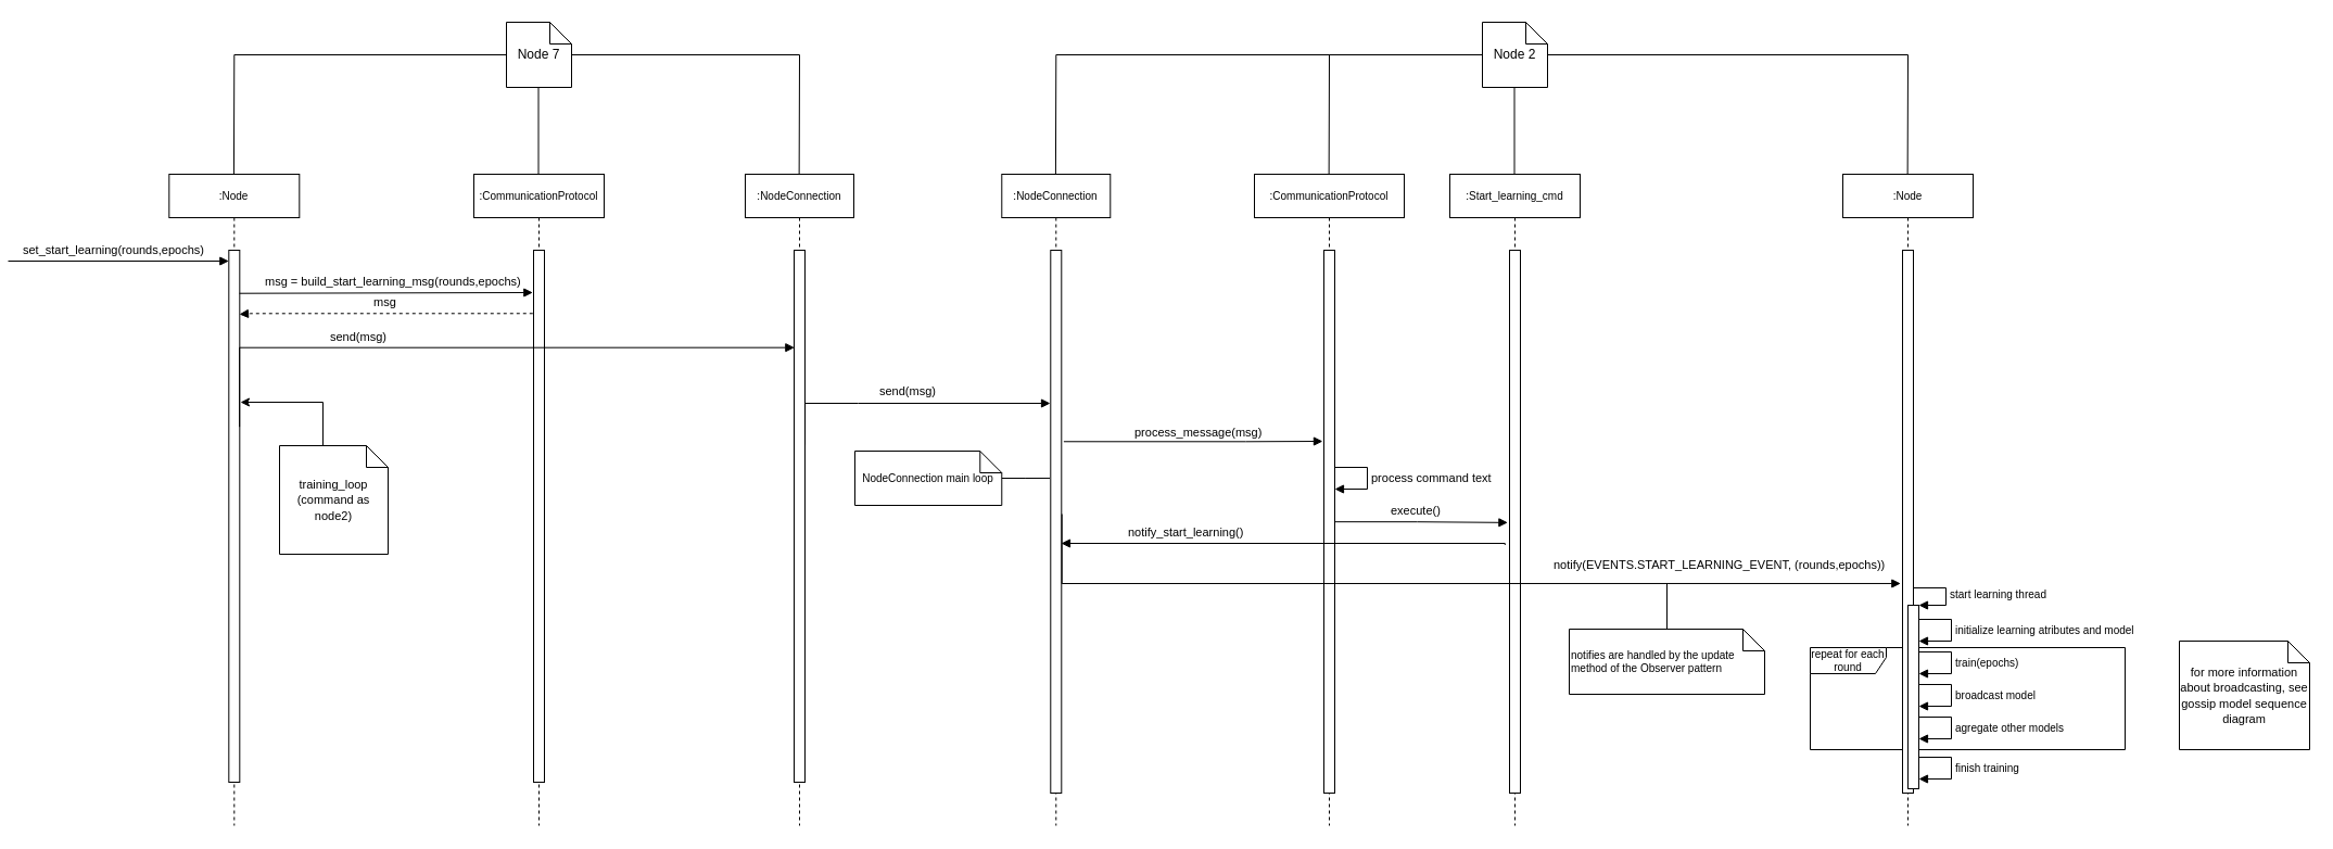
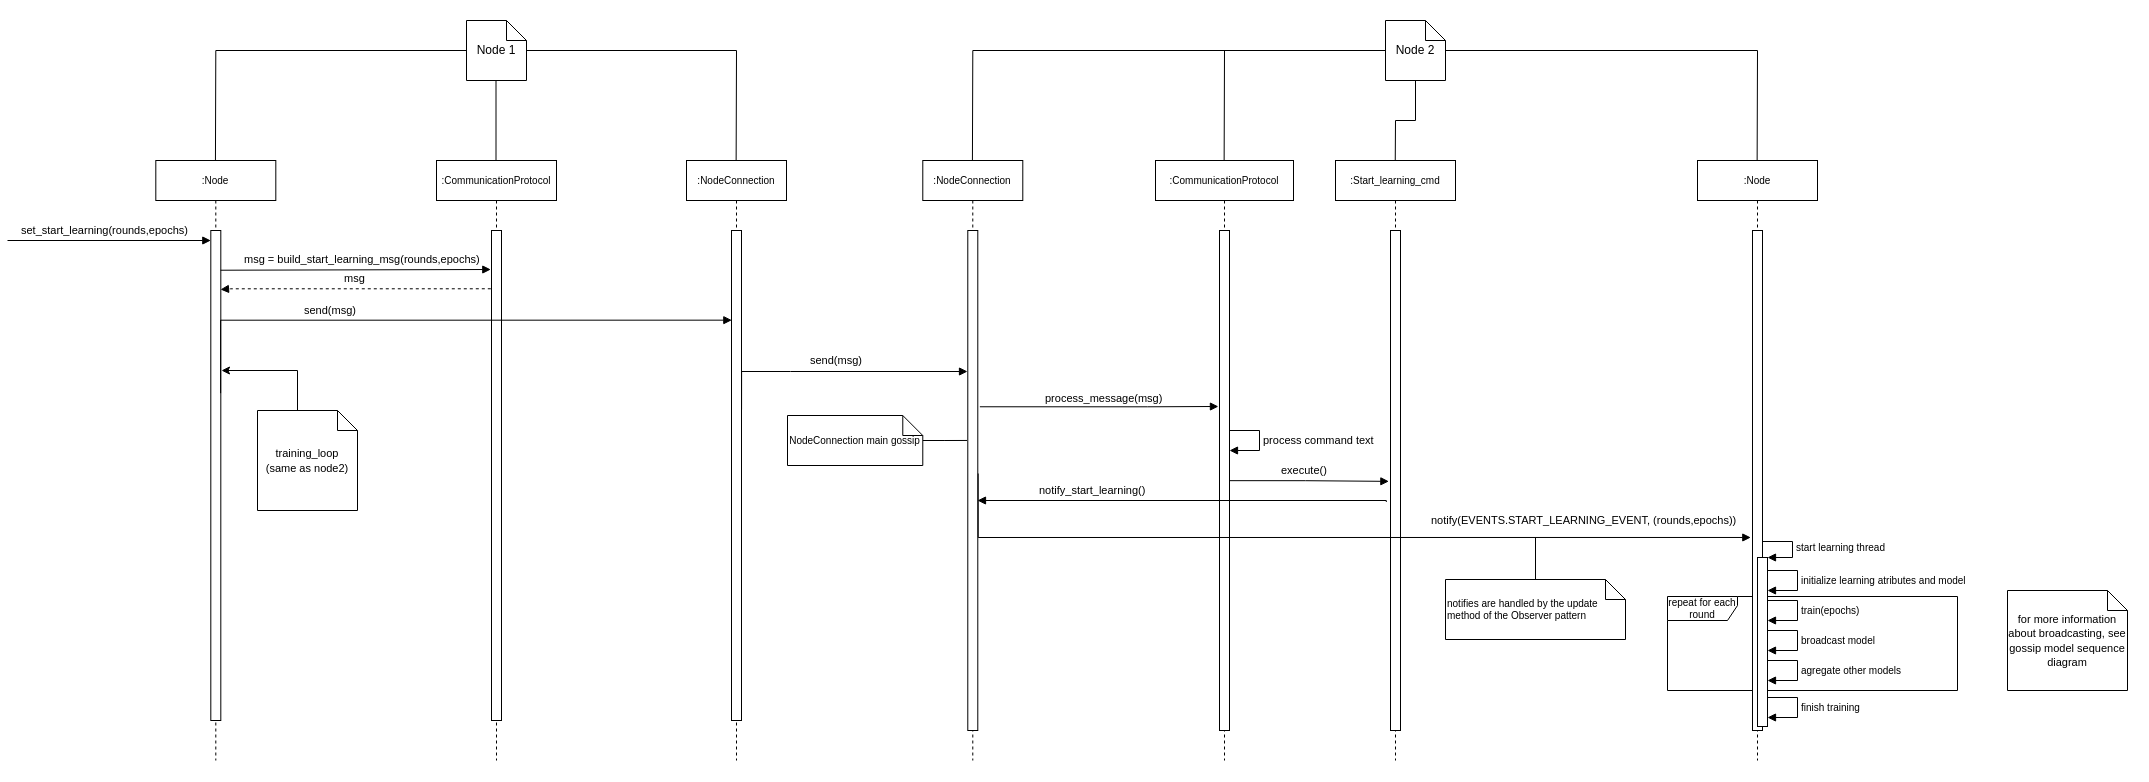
  <mxCell id="0" />
  <mxCell id="1" parent="0" />
  <mxCell id="2" style="edgeStyle=orthogonalEdgeStyle;rounded=0;orthogonalLoop=1;jettySize=auto;html=1;entryX=-0.078;entryY=0.486;entryDx=0;entryDy=0;entryPerimeter=0;endArrow=none;endFill=0;" parent="1" source="3" edge="1"><mxGeometry relative="1" as="geometry"><mxPoint x="831.51" y="439.96" as="targetPoint" /></mxGeometry></mxCell>
- <mxCell id="3" value="&lt;font style=&quot;font-size: 10px;&quot;&gt;NodeConnection main loop&lt;/font&gt;" style="shape=note;size=20;whiteSpace=wrap;html=1;" parent="1" vertex="1"><mxGeometry x="652" y="415" width="135.29" height="50" as="geometry" /></mxCell>
+ <mxCell id="3" value="&lt;font style=&quot;font-size: 10px;&quot;&gt;NodeConnection main gossip&lt;/font&gt;" style="shape=note;size=20;whiteSpace=wrap;html=1;" parent="1" vertex="1"><mxGeometry x="652" y="415" width="135.29" height="50" as="geometry" /></mxCell>
  <mxCell id="4" value="process_message(msg)" style="edgeStyle=orthogonalEdgeStyle;html=1;align=left;spacingLeft=2;endArrow=block;rounded=0;exitX=1.209;exitY=0.173;exitDx=0;exitDy=0;exitPerimeter=0;entryX=-0.108;entryY=0.376;entryDx=0;entryDy=0;entryPerimeter=0;" parent="1" edge="1"><mxGeometry x="-0.481" y="8" relative="1" as="geometry"><mxPoint x="844.38" y="406.28" as="sourcePoint" /><Array as="points"><mxPoint x="1012" y="406" /></Array><mxPoint x="1082.92" y="406" as="targetPoint" /><mxPoint as="offset" /></mxGeometry></mxCell>
  <mxCell id="5" value="execute()" style="edgeStyle=orthogonalEdgeStyle;html=1;align=left;spacingLeft=2;endArrow=block;rounded=0;exitX=1.161;exitY=0.306;exitDx=0;exitDy=0;exitPerimeter=0;entryX=-0.063;entryY=0.308;entryDx=0;entryDy=0;entryPerimeter=0;" parent="1" edge="1"><mxGeometry x="-0.328" y="10" relative="1" as="geometry"><mxPoint x="1085.61" y="480.16" as="sourcePoint" /><Array as="points"><mxPoint x="1170" y="480" /><mxPoint x="1253" y="481" /></Array><mxPoint x="1253.37" y="480.88" as="targetPoint" /><mxPoint as="offset" /></mxGeometry></mxCell>
  <mxCell id="6" style="edgeStyle=orthogonalEdgeStyle;rounded=0;orthogonalLoop=1;jettySize=auto;html=1;fontSize=10;endArrow=none;endFill=0;" parent="1" source="7" edge="1"><mxGeometry relative="1" as="geometry"><mxPoint x="1400" y="537" as="targetPoint" /></mxGeometry></mxCell>
  <mxCell id="7" value="notifies are handled by the update method of the Observer pattern" style="shape=note;size=20;whiteSpace=wrap;html=1;fontSize=10;align=left;" parent="1" vertex="1"><mxGeometry x="1310" y="579" width="180" height="60" as="geometry" /></mxCell>
  <mxCell id="8" value="repeat for each round" style="shape=umlFrame;whiteSpace=wrap;html=1;fontSize=10;width=70;height=24;" parent="1" vertex="1"><mxGeometry x="1532" y="596" width="290" height="94" as="geometry" /></mxCell>
  <mxCell id="9" style="edgeStyle=orthogonalEdgeStyle;rounded=0;orthogonalLoop=1;jettySize=auto;html=1;" edge="1" parent="1" source="13" target="14"><mxGeometry relative="1" as="geometry"><mxPoint x="912" y="230" as="targetPoint" /></mxGeometry></mxCell>
  <mxCell id="10" style="edgeStyle=orthogonalEdgeStyle;rounded=0;orthogonalLoop=1;jettySize=auto;html=1;" edge="1" parent="1" source="13" target="18"><mxGeometry relative="1" as="geometry" /></mxCell>
  <mxCell id="11" style="edgeStyle=orthogonalEdgeStyle;rounded=0;orthogonalLoop=1;jettySize=auto;html=1;" edge="1" parent="1" source="13" target="16"><mxGeometry relative="1" as="geometry" /></mxCell>
  <mxCell id="12" style="edgeStyle=orthogonalEdgeStyle;rounded=0;orthogonalLoop=1;jettySize=auto;html=1;" edge="1" parent="1" source="13" target="21"><mxGeometry relative="1" as="geometry" /></mxCell>
- <mxCell id="13" value="Node 2" style="shape=note;size=20;whiteSpace=wrap;html=1;" vertex="1" parent="1"><mxGeometry x="1230" y="20" width="60" height="60" as="geometry" /></mxCell>
+ <mxCell id="13" value="Node 2" style="shape=note;size=20;whiteSpace=wrap;html=1;" vertex="1" parent="1"><mxGeometry x="1250" y="20" width="60" height="60" as="geometry" /></mxCell>
  <mxCell id="14" value="&lt;font style=&quot;font-size: 10px;&quot;&gt;:NodeConnection&lt;/font&gt;" style="shape=umlLifeline;perimeter=lifelinePerimeter;whiteSpace=wrap;html=1;container=1;collapsible=0;recursiveResize=0;outlineConnect=0;fontSize=9;" parent="1" vertex="1"><mxGeometry x="787.29" y="160" width="100" height="600" as="geometry" /></mxCell>
  <mxCell id="15" value="" style="html=1;points=[];perimeter=orthogonalPerimeter;fontSize=10;" parent="14" vertex="1"><mxGeometry x="45" y="70" width="10" height="500" as="geometry" /></mxCell>
  <mxCell id="16" value="&lt;font style=&quot;font-size: 10px;&quot;&gt;:Start_learning_cmd&lt;/font&gt;" style="shape=umlLifeline;perimeter=lifelinePerimeter;whiteSpace=wrap;html=1;container=1;collapsible=0;recursiveResize=0;outlineConnect=0;fontSize=9;" parent="1" vertex="1"><mxGeometry x="1200" y="160" width="120" height="600" as="geometry" /></mxCell>
  <mxCell id="17" value="" style="html=1;points=[];perimeter=orthogonalPerimeter;fontSize=10;" parent="16" vertex="1"><mxGeometry x="55" y="70" width="10" height="500" as="geometry" /></mxCell>
  <mxCell id="18" value="&lt;font style=&quot;font-size: 10px;&quot;&gt;:CommunicationProtocol&lt;/font&gt;" style="shape=umlLifeline;perimeter=lifelinePerimeter;whiteSpace=wrap;html=1;container=1;collapsible=0;recursiveResize=0;outlineConnect=0;fontSize=9;" parent="1" vertex="1"><mxGeometry x="1020" y="160" width="138" height="600" as="geometry" /></mxCell>
  <mxCell id="19" value="" style="html=1;points=[];perimeter=orthogonalPerimeter;fontSize=10;" parent="18" vertex="1"><mxGeometry x="64" y="70" width="10" height="500" as="geometry" /></mxCell>
  <mxCell id="20" value="process command text" style="edgeStyle=orthogonalEdgeStyle;html=1;align=left;spacingLeft=2;endArrow=block;rounded=0;" parent="18" edge="1"><mxGeometry relative="1" as="geometry"><mxPoint x="74" y="270" as="sourcePoint" /><Array as="points"><mxPoint x="104" y="270" /></Array><mxPoint x="74" y="290" as="targetPoint" /></mxGeometry></mxCell>
  <mxCell id="21" value="&lt;font style=&quot;font-size: 10px;&quot;&gt;:Node&lt;/font&gt;" style="shape=umlLifeline;perimeter=lifelinePerimeter;whiteSpace=wrap;html=1;container=1;collapsible=0;recursiveResize=0;outlineConnect=0;fontSize=9;" parent="1" vertex="1"><mxGeometry x="1562" y="160" width="120" height="600" as="geometry" /></mxCell>
  <mxCell id="22" value="" style="html=1;points=[];perimeter=orthogonalPerimeter;fontSize=10;" parent="21" vertex="1"><mxGeometry x="55" y="70" width="10" height="500" as="geometry" /></mxCell>
  <mxCell id="23" value="" style="html=1;points=[];perimeter=orthogonalPerimeter;fontSize=10;" parent="21" vertex="1"><mxGeometry x="60" y="397" width="10" height="169" as="geometry" /></mxCell>
  <mxCell id="24" value="start learning thread" style="edgeStyle=orthogonalEdgeStyle;html=1;align=left;spacingLeft=2;endArrow=block;rounded=0;entryX=1;entryY=0;fontSize=10;" parent="21" target="23" edge="1"><mxGeometry relative="1" as="geometry"><mxPoint x="65" y="381" as="sourcePoint" /><Array as="points"><mxPoint x="95" y="381" /></Array></mxGeometry></mxCell>
  <mxCell id="25" value="initialize learning atributes and model" style="edgeStyle=orthogonalEdgeStyle;html=1;align=left;spacingLeft=2;endArrow=block;rounded=0;fontSize=10;" parent="21" edge="1"><mxGeometry relative="1" as="geometry"><mxPoint x="70" y="410" as="sourcePoint" /><Array as="points"><mxPoint x="100" y="410" /></Array><mxPoint x="70" y="430" as="targetPoint" /></mxGeometry></mxCell>
  <mxCell id="26" value="train(epochs)" style="edgeStyle=orthogonalEdgeStyle;html=1;align=left;spacingLeft=2;endArrow=block;rounded=0;fontSize=10;" parent="21" edge="1"><mxGeometry relative="1" as="geometry"><mxPoint x="70" y="440" as="sourcePoint" /><Array as="points"><mxPoint x="100" y="440" /></Array><mxPoint x="70" y="460" as="targetPoint" /></mxGeometry></mxCell>
  <mxCell id="27" value="broadcast model" style="edgeStyle=orthogonalEdgeStyle;html=1;align=left;spacingLeft=2;endArrow=block;rounded=0;fontSize=10;" parent="21" edge="1"><mxGeometry relative="1" as="geometry"><mxPoint x="70" y="470" as="sourcePoint" /><Array as="points"><mxPoint x="100" y="470" /></Array><mxPoint x="70" y="490" as="targetPoint" /></mxGeometry></mxCell>
  <mxCell id="28" value="agregate other models" style="edgeStyle=orthogonalEdgeStyle;html=1;align=left;spacingLeft=2;endArrow=block;rounded=0;fontSize=10;" parent="21" edge="1"><mxGeometry relative="1" as="geometry"><mxPoint x="70" y="500" as="sourcePoint" /><Array as="points"><mxPoint x="100" y="500" /></Array><mxPoint x="70" y="520" as="targetPoint" /></mxGeometry></mxCell>
  <mxCell id="29" value="finish training" style="edgeStyle=orthogonalEdgeStyle;html=1;align=left;spacingLeft=2;endArrow=block;rounded=0;fontSize=10;" parent="21" edge="1"><mxGeometry relative="1" as="geometry"><mxPoint x="70" y="537" as="sourcePoint" /><Array as="points"><mxPoint x="100" y="537" /></Array><mxPoint x="70" y="557" as="targetPoint" /></mxGeometry></mxCell>
  <mxCell id="30" style="edgeStyle=orthogonalEdgeStyle;rounded=0;orthogonalLoop=1;jettySize=auto;html=1;" edge="1" parent="1" source="33" target="41"><mxGeometry relative="1" as="geometry" /></mxCell>
  <mxCell id="31" style="edgeStyle=orthogonalEdgeStyle;rounded=0;orthogonalLoop=1;jettySize=auto;html=1;" edge="1" parent="1" source="33" target="37"><mxGeometry relative="1" as="geometry" /></mxCell>
  <mxCell id="32" style="edgeStyle=orthogonalEdgeStyle;rounded=0;orthogonalLoop=1;jettySize=auto;html=1;" edge="1" parent="1" source="33" target="34"><mxGeometry relative="1" as="geometry" /></mxCell>
- <mxCell id="33" value="Node 7" style="shape=note;size=20;whiteSpace=wrap;html=1;" vertex="1" parent="1"><mxGeometry x="331" y="20" width="60" height="60" as="geometry" /></mxCell>
+ <mxCell id="33" value="Node 1" style="shape=note;size=20;whiteSpace=wrap;html=1;" vertex="1" parent="1"><mxGeometry x="331" y="20" width="60" height="60" as="geometry" /></mxCell>
  <mxCell id="34" value="&lt;font style=&quot;font-size: 10px;&quot;&gt;:Node&lt;/font&gt;" style="shape=umlLifeline;perimeter=lifelinePerimeter;whiteSpace=wrap;html=1;container=1;collapsible=0;recursiveResize=0;outlineConnect=0;fontSize=9;" vertex="1" parent="1"><mxGeometry x="20.31" y="160" width="120" height="600" as="geometry" /></mxCell>
  <mxCell id="35" value="" style="html=1;points=[];perimeter=orthogonalPerimeter;fontSize=10;" vertex="1" parent="34"><mxGeometry x="55" y="70" width="10" height="490" as="geometry" /></mxCell>
  <mxCell id="36" value="set_start_learning(rounds,epochs)" style="edgeStyle=orthogonalEdgeStyle;html=1;align=left;spacingLeft=2;endArrow=block;rounded=0;entryX=0.002;entryY=0.448;entryDx=0;entryDy=0;entryPerimeter=0;" edge="1" parent="34"><mxGeometry x="-0.902" y="10" relative="1" as="geometry"><mxPoint x="-148.31" y="80" as="sourcePoint" /><Array as="points"><mxPoint x="-148" y="80" /><mxPoint x="-148" y="80" /></Array><mxPoint x="55.0" y="80.0" as="targetPoint" /><mxPoint as="offset" /></mxGeometry></mxCell>
  <mxCell id="37" value="&lt;font style=&quot;font-size: 10px;&quot;&gt;:CommunicationProtocol&lt;/font&gt;" style="shape=umlLifeline;perimeter=lifelinePerimeter;whiteSpace=wrap;html=1;container=1;collapsible=0;recursiveResize=0;outlineConnect=0;fontSize=9;" vertex="1" parent="1"><mxGeometry x="301" y="160" width="120" height="600" as="geometry" /></mxCell>
  <mxCell id="38" value="" style="html=1;points=[];perimeter=orthogonalPerimeter;fontSize=10;" vertex="1" parent="37"><mxGeometry x="55" y="70" width="10" height="490" as="geometry" /></mxCell>
  <mxCell id="39" value="msg = build_start_learning_msg(rounds,epochs)" style="edgeStyle=orthogonalEdgeStyle;html=1;align=left;spacingLeft=2;endArrow=block;rounded=0;entryX=0.002;entryY=0.448;entryDx=0;entryDy=0;entryPerimeter=0;" edge="1" parent="1"><mxGeometry x="-0.852" y="11" relative="1" as="geometry"><mxPoint x="85" y="269.72" as="sourcePoint" /><Array as="points"><mxPoint x="85" y="269.72" /><mxPoint x="95" y="269.72" /></Array><mxPoint x="355.31" y="269" as="targetPoint" /><mxPoint as="offset" /></mxGeometry></mxCell>
  <mxCell id="40" value="msg" style="edgeStyle=orthogonalEdgeStyle;html=1;align=left;spacingLeft=2;endArrow=block;rounded=0;entryX=0.002;entryY=0.448;entryDx=0;entryDy=0;entryPerimeter=0;dashed=1;" edge="1" parent="1"><mxGeometry x="0.112" y="-10" relative="1" as="geometry"><mxPoint x="355.31" y="288.28" as="sourcePoint" /><Array as="points"><mxPoint x="95" y="289" /><mxPoint x="85" y="289" /></Array><mxPoint x="85" y="289" as="targetPoint" /><mxPoint as="offset" /></mxGeometry></mxCell>
  <mxCell id="41" value="&lt;font style=&quot;font-size: 10px;&quot;&gt;:NodeConnection&lt;/font&gt;" style="shape=umlLifeline;perimeter=lifelinePerimeter;whiteSpace=wrap;html=1;container=1;collapsible=0;recursiveResize=0;outlineConnect=0;fontSize=9;" vertex="1" parent="1"><mxGeometry x="551" y="160" width="100" height="600" as="geometry" /></mxCell>
  <mxCell id="42" value="" style="html=1;points=[];perimeter=orthogonalPerimeter;fontSize=10;" vertex="1" parent="41"><mxGeometry x="45" y="70" width="10" height="490" as="geometry" /></mxCell>
  <mxCell id="43" value="send(msg)" style="edgeStyle=orthogonalEdgeStyle;html=1;align=left;spacingLeft=2;endArrow=block;rounded=0;exitX=0.98;exitY=0.332;exitDx=0;exitDy=0;exitPerimeter=0;entryX=0.033;entryY=0.183;entryDx=0;entryDy=0;entryPerimeter=0;" edge="1" parent="1" source="35" target="42"><mxGeometry x="-0.477" y="10" relative="1" as="geometry"><mxPoint x="61" y="480.72" as="sourcePoint" /><Array as="points"><mxPoint x="85" y="320" /><mxPoint x="596" y="320" /></Array><mxPoint x="596" y="340" as="targetPoint" /><mxPoint as="offset" /></mxGeometry></mxCell>
  <mxCell id="44" value="send(msg)" style="edgeStyle=orthogonalEdgeStyle;html=1;align=left;spacingLeft=2;endArrow=block;rounded=0;exitX=1.007;exitY=0.343;exitDx=0;exitDy=0;exitPerimeter=0;" edge="1" parent="1"><mxGeometry x="-0.217" y="11" relative="1" as="geometry"><mxPoint x="606.07" y="409.07" as="sourcePoint" /><Array as="points"><mxPoint x="655" y="371" /><mxPoint x="832" y="371" /></Array><mxPoint x="832" y="371" as="targetPoint" /><mxPoint as="offset" /></mxGeometry></mxCell>
  <mxCell id="45" value="notify(EVENTS.START_LEARNING_EVENT, (rounds,epochs))" style="edgeStyle=orthogonalEdgeStyle;html=1;align=left;spacingLeft=2;endArrow=block;rounded=0;exitX=1.039;exitY=0.486;exitDx=0;exitDy=0;exitPerimeter=0;entryX=-0.168;entryY=0.523;entryDx=0;entryDy=0;entryPerimeter=0;" parent="1" source="15" edge="1"><mxGeometry x="0.227" y="17" relative="1" as="geometry"><mxPoint x="842.53" y="521.04" as="sourcePoint" /><Array as="points"><mxPoint x="843" y="537" /></Array><mxPoint x="1615.32" y="536.97" as="targetPoint" /><mxPoint as="offset" /></mxGeometry></mxCell>
  <mxCell id="46" value="notify_start_learning()" style="edgeStyle=orthogonalEdgeStyle;html=1;align=left;spacingLeft=2;endArrow=block;rounded=0;exitX=-0.418;exitY=0.543;exitDx=0;exitDy=0;exitPerimeter=0;" parent="1" edge="1" source="17"><mxGeometry x="0.716" y="-10" relative="1" as="geometry"><mxPoint x="1262" y="500" as="sourcePoint" /><Array as="points"><mxPoint x="1251" y="500" /></Array><mxPoint x="842" y="500" as="targetPoint" /><mxPoint as="offset" /></mxGeometry></mxCell>
  <mxCell id="47" style="edgeStyle=orthogonalEdgeStyle;rounded=0;orthogonalLoop=1;jettySize=auto;html=1;" edge="1" parent="1" source="48"><mxGeometry relative="1" as="geometry"><mxPoint x="86" y="370" as="targetPoint" /><Array as="points"><mxPoint x="162" y="370" /></Array></mxGeometry></mxCell>
- <mxCell id="48" value="&lt;font style=&quot;font-size: 11px;&quot;&gt;training_loop&lt;br&gt;(command as node2)&lt;/font&gt;" style="shape=note;size=20;whiteSpace=wrap;html=1;" vertex="1" parent="1"><mxGeometry x="122" y="410" width="100" height="100" as="geometry" /></mxCell>
+ <mxCell id="48" value="&lt;font style=&quot;font-size: 11px;&quot;&gt;training_loop&lt;br&gt;(same as node2)&lt;/font&gt;" style="shape=note;size=20;whiteSpace=wrap;html=1;" vertex="1" parent="1"><mxGeometry x="122" y="410" width="100" height="100" as="geometry" /></mxCell>
  <mxCell id="49" value="&lt;span style=&quot;font-size: 11px;&quot;&gt;for more information about broadcasting, see gossip model sequence diagram&lt;/span&gt;" style="shape=note;size=20;whiteSpace=wrap;html=1;" vertex="1" parent="1"><mxGeometry x="1872" y="590" width="120" height="100" as="geometry" /></mxCell>
